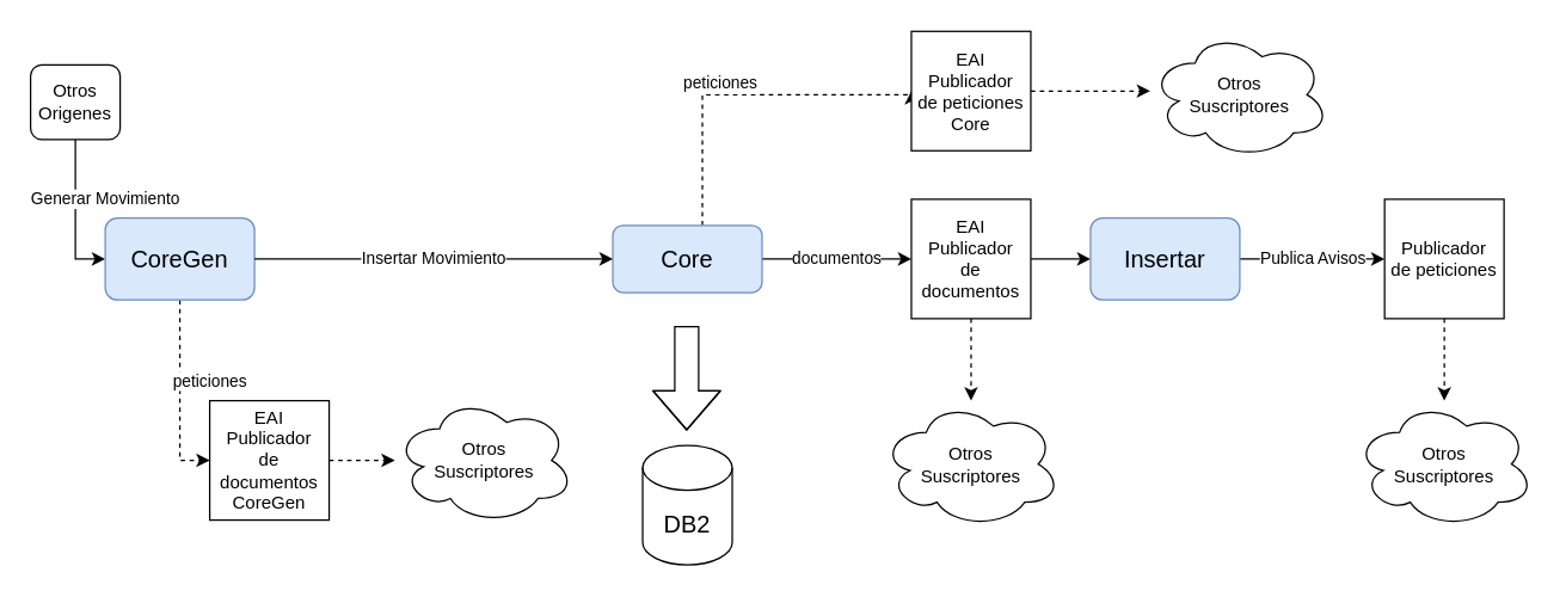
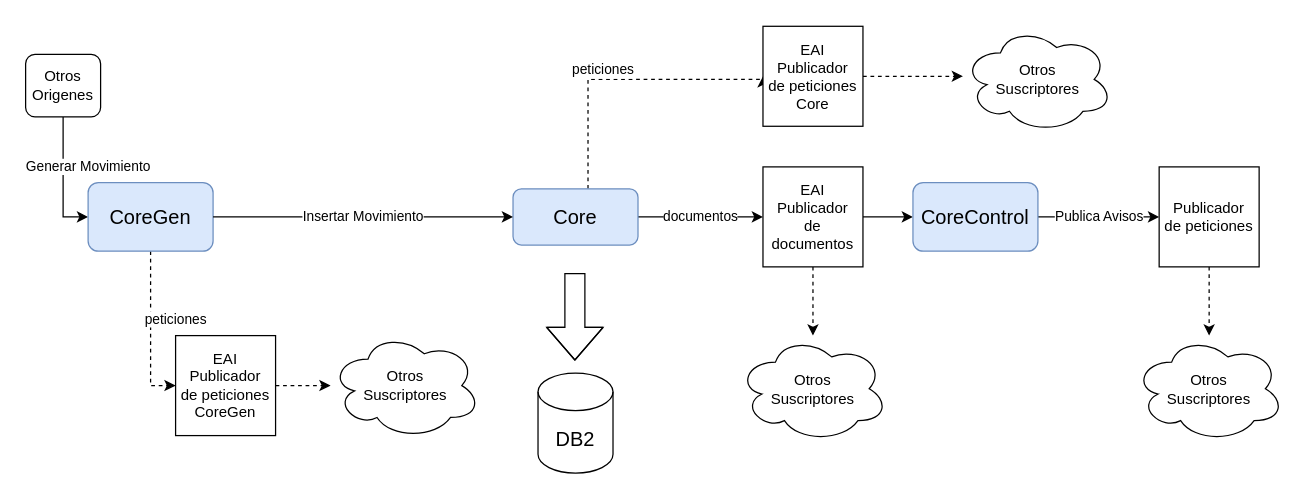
  <mxCell id="0" />
  <mxCell id="1" parent="0" />
  <mxCell id="2" value="Generar Movimiento" style="edgeStyle=orthogonalEdgeStyle;rounded=0;orthogonalLoop=1;jettySize=auto;html=1;entryX=0;entryY=0.5;entryDx=0;entryDy=0;" edge="1" parent="1" source="3" target="5"><mxGeometry x="-0.2" y="20" relative="1" as="geometry"><mxPoint as="offset" /></mxGeometry></mxCell>
  <mxCell id="3" value="Otros Origenes" style="rounded=1;whiteSpace=wrap;html=1;" vertex="1" parent="1"><mxGeometry x="20" y="43" width="60" height="50" as="geometry" /></mxCell>
  <mxCell id="4" value="peticiones" style="edgeStyle=orthogonalEdgeStyle;rounded=0;orthogonalLoop=1;jettySize=auto;html=1;entryX=0;entryY=0.5;entryDx=0;entryDy=0;dashed=1;" edge="1" parent="1" source="5" target="14"><mxGeometry x="-0.176" y="20" relative="1" as="geometry"><mxPoint y="1" as="offset" /></mxGeometry></mxCell>
  <mxCell id="5" value="&lt;font style=&quot;font-size: 16px&quot;&gt;CoreGen&lt;/font&gt;" style="whiteSpace=wrap;html=1;rounded=1;fillColor=#dae8fc;strokeColor=#6c8ebf;" vertex="1" parent="1"><mxGeometry x="70" y="145.5" width="100" height="55" as="geometry" /></mxCell>
  <mxCell id="6" value="documentos" style="edgeStyle=orthogonalEdgeStyle;rounded=0;orthogonalLoop=1;jettySize=auto;html=1;" edge="1" parent="1" source="8" target="11"><mxGeometry relative="1" as="geometry" /></mxCell>
  <mxCell id="7" value="&lt;font style=&quot;font-size: 11px&quot;&gt;peticiones&lt;/font&gt;" style="edgeStyle=orthogonalEdgeStyle;rounded=0;orthogonalLoop=1;jettySize=auto;html=1;entryX=0;entryY=0.5;entryDx=0;entryDy=0;dashed=1;fontSize=16;" edge="1" parent="1" source="8" target="25"><mxGeometry x="-0.152" y="10" relative="1" as="geometry"><Array as="points"><mxPoint x="470" y="63" /></Array><mxPoint x="1" as="offset" /></mxGeometry></mxCell>
  <mxCell id="8" value="&lt;font style=&quot;font-size: 16px&quot;&gt;Core&lt;/font&gt;" style="whiteSpace=wrap;html=1;rounded=1;fillColor=#dae8fc;strokeColor=#6c8ebf;" vertex="1" parent="1"><mxGeometry x="410" y="150.5" width="100" height="45" as="geometry" /></mxCell>
  <mxCell id="9" style="edgeStyle=orthogonalEdgeStyle;rounded=0;orthogonalLoop=1;jettySize=auto;html=1;dashed=1;" edge="1" parent="1" source="11" target="15"><mxGeometry relative="1" as="geometry"><mxPoint x="730" y="173" as="targetPoint" /></mxGeometry></mxCell>
  <mxCell id="10" value="" style="edgeStyle=orthogonalEdgeStyle;rounded=0;orthogonalLoop=1;jettySize=auto;html=1;" edge="1" parent="1" source="11" target="18"><mxGeometry relative="1" as="geometry" /></mxCell>
  <mxCell id="11" value="EAI&lt;br&gt;Publicador&lt;br&gt;de documentos" style="whiteSpace=wrap;html=1;aspect=fixed;" vertex="1" parent="1"><mxGeometry x="610" y="133" width="80" height="80" as="geometry" /></mxCell>
  <mxCell id="12" value="Insertar Movimiento" style="edgeStyle=orthogonalEdgeStyle;rounded=0;orthogonalLoop=1;jettySize=auto;html=1;exitX=1;exitY=0.5;exitDx=0;exitDy=0;" edge="1" parent="1" source="5" target="8"><mxGeometry relative="1" as="geometry"><mxPoint x="350" y="143" as="sourcePoint" /></mxGeometry></mxCell>
  <mxCell id="13" style="edgeStyle=orthogonalEdgeStyle;rounded=0;orthogonalLoop=1;jettySize=auto;html=1;dashed=1;" edge="1" parent="1" source="14" target="16"><mxGeometry relative="1" as="geometry" /></mxCell>
- <mxCell id="14" value="EAI&lt;br&gt;Publicador&lt;br&gt;de documentos CoreGen" style="whiteSpace=wrap;html=1;aspect=fixed;" vertex="1" parent="1"><mxGeometry x="140" y="268" width="80" height="80" as="geometry" /></mxCell>
+ <mxCell id="14" value="EAI&lt;br&gt;Publicador&lt;br&gt;de peticiones CoreGen" style="whiteSpace=wrap;html=1;aspect=fixed;" vertex="1" parent="1"><mxGeometry x="140" y="268" width="80" height="80" as="geometry" /></mxCell>
  <mxCell id="15" value="Otros &lt;br&gt;Suscriptores" style="ellipse;shape=cloud;whiteSpace=wrap;html=1;" vertex="1" parent="1"><mxGeometry x="590" y="268" width="120" height="85" as="geometry" /></mxCell>
  <mxCell id="16" value="Otros &lt;br&gt;Suscriptores" style="ellipse;shape=cloud;whiteSpace=wrap;html=1;" vertex="1" parent="1"><mxGeometry x="264" y="265.5" width="120" height="85" as="geometry" /></mxCell>
  <mxCell id="17" value="Publica Avisos" style="edgeStyle=orthogonalEdgeStyle;rounded=0;orthogonalLoop=1;jettySize=auto;html=1;" edge="1" parent="1" source="18" target="20"><mxGeometry relative="1" as="geometry" /></mxCell>
- <mxCell id="18" value="&lt;font style=&quot;font-size: 16px&quot;&gt;Insertar&lt;/font&gt;" style="whiteSpace=wrap;html=1;rounded=1;fillColor=#dae8fc;strokeColor=#6c8ebf;" vertex="1" parent="1"><mxGeometry x="730" y="145.5" width="100" height="55" as="geometry" /></mxCell>
+ <mxCell id="18" value="&lt;font style=&quot;font-size: 16px&quot;&gt;CoreControl&lt;/font&gt;" style="whiteSpace=wrap;html=1;rounded=1;fillColor=#dae8fc;strokeColor=#6c8ebf;" vertex="1" parent="1"><mxGeometry x="730" y="145.5" width="100" height="55" as="geometry" /></mxCell>
  <mxCell id="19" value="" style="edgeStyle=orthogonalEdgeStyle;rounded=0;orthogonalLoop=1;jettySize=auto;html=1;dashed=1;fontSize=16;" edge="1" parent="1" source="20" target="23"><mxGeometry relative="1" as="geometry" /></mxCell>
  <mxCell id="20" value="Publicador&lt;br&gt;de peticiones" style="whiteSpace=wrap;html=1;aspect=fixed;" vertex="1" parent="1"><mxGeometry x="927" y="133" width="80" height="80" as="geometry" /></mxCell>
  <mxCell id="21" value="DB2" style="shape=cylinder3;whiteSpace=wrap;html=1;boundedLbl=1;backgroundOutline=1;size=15;fontSize=16;" vertex="1" parent="1"><mxGeometry x="430" y="298" width="60" height="80" as="geometry" /></mxCell>
  <mxCell id="22" value="" style="shape=flexArrow;endArrow=classic;html=1;rounded=0;fontSize=16;endWidth=28;endSize=8.33;width=16;" edge="1" parent="1"><mxGeometry width="50" height="50" relative="1" as="geometry"><mxPoint x="459.5" y="218" as="sourcePoint" /><mxPoint x="459.5" y="288" as="targetPoint" /><Array as="points"><mxPoint x="459.5" y="238" /><mxPoint x="459.5" y="248" /></Array></mxGeometry></mxCell>
  <mxCell id="23" value="Otros &lt;br&gt;Suscriptores" style="ellipse;shape=cloud;whiteSpace=wrap;html=1;" vertex="1" parent="1"><mxGeometry x="907" y="268" width="120" height="85" as="geometry" /></mxCell>
  <mxCell id="24" value="" style="edgeStyle=orthogonalEdgeStyle;rounded=0;orthogonalLoop=1;jettySize=auto;html=1;dashed=1;fontSize=11;" edge="1" parent="1" source="25"><mxGeometry relative="1" as="geometry"><mxPoint x="770" y="60.5" as="targetPoint" /></mxGeometry></mxCell>
  <mxCell id="25" value="EAI&lt;br&gt;Publicador&lt;br&gt;de peticiones&lt;br&gt;Core" style="whiteSpace=wrap;html=1;aspect=fixed;" vertex="1" parent="1"><mxGeometry x="610" y="20.5" width="80" height="80" as="geometry" /></mxCell>
  <mxCell id="26" value="Otros &lt;br&gt;Suscriptores" style="ellipse;shape=cloud;whiteSpace=wrap;html=1;" vertex="1" parent="1"><mxGeometry x="770" y="20.5" width="120" height="85" as="geometry" /></mxCell>
